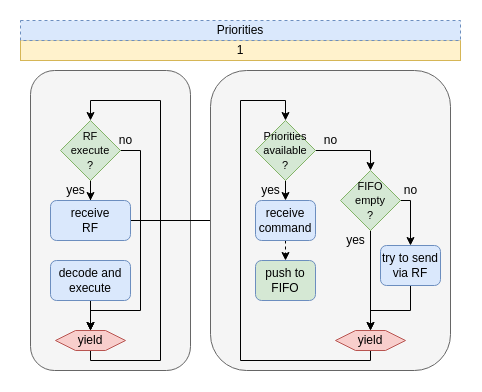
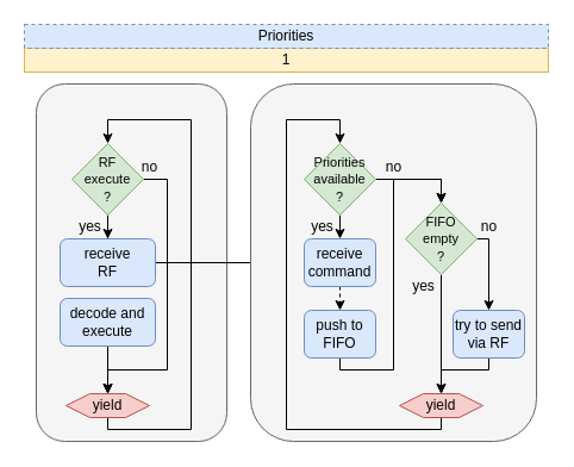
  <mxCell id="0" />
  <mxCell id="1" parent="0" />
  <mxCell id="2" value="1" style="rounded=0;whiteSpace=wrap;html=1;fillColor=#fff2cc;strokeColor=#d6b656;" parent="1" vertex="1"><mxGeometry x="20" y="40" width="440" height="20" as="geometry" /></mxCell>
  <mxCell id="3" value="" style="rounded=1;whiteSpace=wrap;html=1;fillColor=#f5f5f5;strokeColor=#666666;fontColor=#333333;" parent="1" vertex="1"><mxGeometry x="30" y="70" width="160" height="300" as="geometry" /></mxCell>
  <mxCell id="4" style="edgeStyle=orthogonalEdgeStyle;rounded=0;orthogonalLoop=1;jettySize=auto;html=1;entryX=0.5;entryY=0;entryDx=0;entryDy=0;" parent="1" source="6" target="8" edge="1"><mxGeometry relative="1" as="geometry" /></mxCell>
  <mxCell id="5" style="edgeStyle=orthogonalEdgeStyle;rounded=0;orthogonalLoop=1;jettySize=auto;html=1;exitX=1;exitY=0.5;exitDx=0;exitDy=0;entryX=0.5;entryY=0;entryDx=0;entryDy=0;" parent="1" source="6" target="13" edge="1"><mxGeometry relative="1" as="geometry"><Array as="points"><mxPoint x="140" y="150" /><mxPoint x="140" y="310" /><mxPoint x="90" y="310" /></Array></mxGeometry></mxCell>
  <mxCell id="6" value="&lt;font style=&quot;font-size: 11px&quot;&gt;RF&lt;br&gt;execute&lt;br&gt;?&lt;/font&gt;" style="rhombus;whiteSpace=wrap;html=1;fillColor=#d5e8d4;strokeColor=#82b366;" parent="1" vertex="1"><mxGeometry x="60" y="120" width="60" height="60" as="geometry" /></mxCell>
  <mxCell id="7" style="edgeStyle=orthogonalEdgeStyle;rounded=0;orthogonalLoop=1;jettySize=auto;html=1;" parent="1" source="8" target="33" edge="1"><mxGeometry relative="1" as="geometry" /></mxCell>
  <mxCell id="8" value="receive&lt;br&gt;RF" style="rounded=1;whiteSpace=wrap;html=1;fillColor=#dae8fc;strokeColor=#6c8ebf;" parent="1" vertex="1"><mxGeometry x="50" y="200" width="80" height="40" as="geometry" /></mxCell>
  <mxCell id="9" style="edgeStyle=orthogonalEdgeStyle;rounded=0;orthogonalLoop=1;jettySize=auto;html=1;exitX=0.5;exitY=1;exitDx=0;exitDy=0;entryX=0.5;entryY=0;entryDx=0;entryDy=0;" parent="1" source="11" target="13" edge="1"><mxGeometry relative="1" as="geometry" /></mxCell>
  <mxCell id="10" value="" style="edgeStyle=orthogonalEdgeStyle;rounded=0;orthogonalLoop=1;jettySize=auto;html=1;" edge="1" parent="1" source="11" target="13"><mxGeometry relative="1" as="geometry" /></mxCell>
- <mxCell id="11" value="decode and execute" style="rounded=1;whiteSpace=wrap;html=1;fillColor=#dae8fc;strokeColor=#6c8ebf;" parent="1" vertex="1"><mxGeometry x="50" y="260" width="80" height="40" as="geometry" /></mxCell>
+ <mxCell id="11" value="decode and execute" style="rounded=1;whiteSpace=wrap;html=1;fillColor=#dae8fc;strokeColor=#6c8ebf;" parent="1" vertex="1"><mxGeometry x="50" y="250" width="80" height="40" as="geometry" /></mxCell>
  <mxCell id="12" style="edgeStyle=orthogonalEdgeStyle;rounded=0;orthogonalLoop=1;jettySize=auto;html=1;exitX=0.5;exitY=1;exitDx=0;exitDy=0;entryX=0.5;entryY=0;entryDx=0;entryDy=0;" parent="1" source="13" target="6" edge="1"><mxGeometry relative="1" as="geometry"><Array as="points"><mxPoint x="90" y="360" /><mxPoint x="160" y="360" /><mxPoint x="160" y="100" /><mxPoint x="90" y="100" /></Array></mxGeometry></mxCell>
  <mxCell id="13" value="yield" style="shape=hexagon;perimeter=hexagonPerimeter2;whiteSpace=wrap;html=1;fixedSize=1;fillColor=#f8cecc;strokeColor=#b85450;" parent="1" vertex="1"><mxGeometry x="55" y="330" width="70" height="20" as="geometry" /></mxCell>
  <mxCell id="14" value="yes" style="text;html=1;align=center;verticalAlign=middle;resizable=0;points=[];autosize=1;strokeColor=none;" parent="1" vertex="1"><mxGeometry x="60" y="180" width="30" height="20" as="geometry" /></mxCell>
  <mxCell id="15" value="no" style="text;html=1;align=center;verticalAlign=middle;resizable=0;points=[];autosize=1;strokeColor=none;" parent="1" vertex="1"><mxGeometry x="110" y="130" width="30" height="20" as="geometry" /></mxCell>
  <mxCell id="16" value="Priorities" style="rounded=0;whiteSpace=wrap;html=1;fillColor=#dae8fc;strokeColor=#6c8ebf;align=center;dashed=1;" parent="1" vertex="1"><mxGeometry x="20" y="20" width="440" height="20" as="geometry" /></mxCell>
  <mxCell id="17" value="" style="rounded=1;whiteSpace=wrap;html=1;fillColor=#f5f5f5;strokeColor=#666666;fontColor=#333333;" vertex="1" parent="1"><mxGeometry x="210" y="70" width="240" height="300" as="geometry" /></mxCell>
  <mxCell id="18" style="edgeStyle=orthogonalEdgeStyle;rounded=0;orthogonalLoop=1;jettySize=auto;html=1;exitX=1;exitY=0.5;exitDx=0;exitDy=0;entryX=0.5;entryY=0;entryDx=0;entryDy=0;" edge="1" parent="1" source="20" target="29"><mxGeometry relative="1" as="geometry" /></mxCell>
  <mxCell id="19" style="edgeStyle=orthogonalEdgeStyle;rounded=0;orthogonalLoop=1;jettySize=auto;html=1;exitX=0.5;exitY=1;exitDx=0;exitDy=0;entryX=0.5;entryY=0;entryDx=0;entryDy=0;" edge="1" parent="1" source="20" target="33"><mxGeometry relative="1" as="geometry" /></mxCell>
  <mxCell id="20" value="&lt;span style=&quot;font-size: 11px&quot;&gt;Priorities available&lt;br&gt;?&lt;/span&gt;" style="rhombus;whiteSpace=wrap;html=1;fillColor=#d5e8d4;strokeColor=#82b366;" vertex="1" parent="1"><mxGeometry x="255" y="120" width="60" height="60" as="geometry" /></mxCell>
- <mxCell id="22" value="push to FIFO" style="rounded=1;whiteSpace=wrap;html=1;fillColor=#d5e8d4;strokeColor=#6c8ebf;" vertex="1" parent="1"><mxGeometry x="255" y="260" width="60" height="40" as="geometry" /></mxCell>
+ <mxCell id="21" style="edgeStyle=orthogonalEdgeStyle;rounded=0;orthogonalLoop=1;jettySize=auto;html=1;exitX=0.5;exitY=1;exitDx=0;exitDy=0;entryX=0.5;entryY=0;entryDx=0;entryDy=0;" edge="1" parent="1" source="22" target="29"><mxGeometry relative="1" as="geometry"><Array as="points"><mxPoint x="285" y="310" /><mxPoint x="330" y="310" /><mxPoint x="330" y="150" /><mxPoint x="370" y="150" /></Array></mxGeometry></mxCell>
+ <mxCell id="22" value="push to FIFO" style="rounded=1;whiteSpace=wrap;html=1;fillColor=#dae8fc;strokeColor=#6c8ebf;" vertex="1" parent="1"><mxGeometry x="255" y="260" width="60" height="40" as="geometry" /></mxCell>
  <mxCell id="23" style="edgeStyle=orthogonalEdgeStyle;rounded=0;orthogonalLoop=1;jettySize=auto;html=1;exitX=0.5;exitY=1;exitDx=0;exitDy=0;entryX=0.5;entryY=0;entryDx=0;entryDy=0;" edge="1" parent="1" source="24" target="20"><mxGeometry relative="1" as="geometry"><Array as="points"><mxPoint x="370" y="360" /><mxPoint x="240" y="360" /><mxPoint x="240" y="100" /><mxPoint x="285" y="100" /></Array></mxGeometry></mxCell>
  <mxCell id="24" value="yield" style="shape=hexagon;perimeter=hexagonPerimeter2;whiteSpace=wrap;html=1;fixedSize=1;fillColor=#f8cecc;strokeColor=#b85450;" vertex="1" parent="1"><mxGeometry x="335" y="330" width="70" height="20" as="geometry" /></mxCell>
  <mxCell id="25" value="yes" style="text;html=1;align=center;verticalAlign=middle;resizable=0;points=[];autosize=1;strokeColor=none;" vertex="1" parent="1"><mxGeometry x="255" y="180" width="30" height="20" as="geometry" /></mxCell>
  <mxCell id="26" value="no" style="text;html=1;align=center;verticalAlign=middle;resizable=0;points=[];autosize=1;strokeColor=none;" vertex="1" parent="1"><mxGeometry x="315" y="130" width="30" height="20" as="geometry" /></mxCell>
  <mxCell id="27" style="edgeStyle=orthogonalEdgeStyle;rounded=0;orthogonalLoop=1;jettySize=auto;html=1;exitX=1;exitY=0.5;exitDx=0;exitDy=0;entryX=0.5;entryY=0;entryDx=0;entryDy=0;" edge="1" parent="1" source="29" target="31"><mxGeometry relative="1" as="geometry"><Array as="points"><mxPoint x="410" y="200" /></Array></mxGeometry></mxCell>
  <mxCell id="28" style="edgeStyle=orthogonalEdgeStyle;rounded=0;orthogonalLoop=1;jettySize=auto;html=1;exitX=0.5;exitY=1;exitDx=0;exitDy=0;entryX=0.5;entryY=0;entryDx=0;entryDy=0;" edge="1" parent="1" source="29" target="24"><mxGeometry relative="1" as="geometry" /></mxCell>
  <mxCell id="29" value="&lt;span style=&quot;font-size: 11px&quot;&gt;FIFO empty&lt;br&gt;?&lt;/span&gt;" style="rhombus;whiteSpace=wrap;html=1;fillColor=#d5e8d4;strokeColor=#82b366;" vertex="1" parent="1"><mxGeometry x="340" y="170" width="60" height="60" as="geometry" /></mxCell>
  <mxCell id="30" style="edgeStyle=orthogonalEdgeStyle;rounded=0;orthogonalLoop=1;jettySize=auto;html=1;exitX=0.5;exitY=1;exitDx=0;exitDy=0;" edge="1" parent="1" source="31"><mxGeometry relative="1" as="geometry"><mxPoint x="370" y="330" as="targetPoint" /><Array as="points"><mxPoint x="410" y="310" /><mxPoint x="370" y="310" /></Array></mxGeometry></mxCell>
- <mxCell id="31" value="try to send&lt;br&gt;via RF" style="rounded=1;whiteSpace=wrap;html=1;fillColor=#dae8fc;strokeColor=#6c8ebf;" vertex="1" parent="1"><mxGeometry x="380" y="245" width="60" height="40" as="geometry" /></mxCell>
+ <mxCell id="31" value="try to send&lt;br&gt;via RF" style="rounded=1;whiteSpace=wrap;html=1;fillColor=#dae8fc;strokeColor=#6c8ebf;" vertex="1" parent="1"><mxGeometry x="380" y="260" width="60" height="40" as="geometry" /></mxCell>
  <mxCell id="32" style="edgeStyle=orthogonalEdgeStyle;rounded=0;orthogonalLoop=1;jettySize=auto;html=1;exitX=0.5;exitY=1;exitDx=0;exitDy=0;entryX=0.5;entryY=0;entryDx=0;entryDy=0;dashed=1;" edge="1" parent="1" source="33" target="22"><mxGeometry relative="1" as="geometry" /></mxCell>
  <mxCell id="33" value="receive command" style="rounded=1;whiteSpace=wrap;html=1;fillColor=#dae8fc;strokeColor=#6c8ebf;" vertex="1" parent="1"><mxGeometry x="255" y="200" width="60" height="40" as="geometry" /></mxCell>
  <mxCell id="34" value="yes" style="text;html=1;align=center;verticalAlign=middle;resizable=0;points=[];autosize=1;strokeColor=none;" vertex="1" parent="1"><mxGeometry x="340" y="230" width="30" height="20" as="geometry" /></mxCell>
  <mxCell id="35" value="no" style="text;html=1;align=center;verticalAlign=middle;resizable=0;points=[];autosize=1;strokeColor=none;" vertex="1" parent="1"><mxGeometry x="395" y="180" width="30" height="20" as="geometry" /></mxCell>
